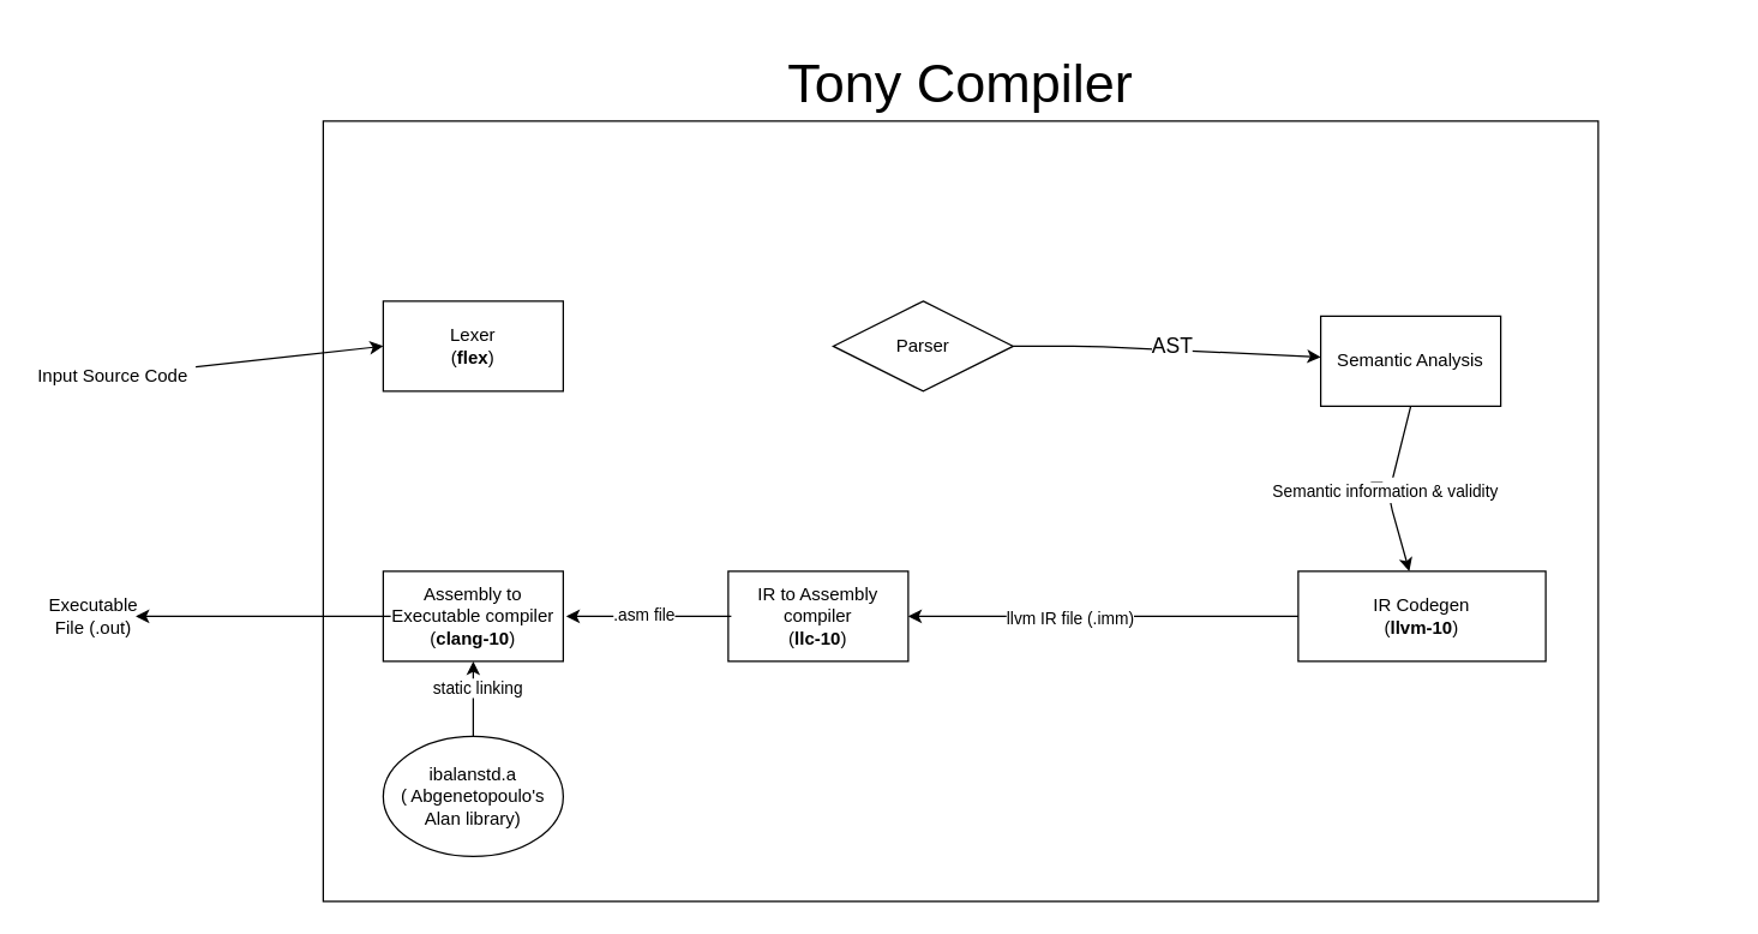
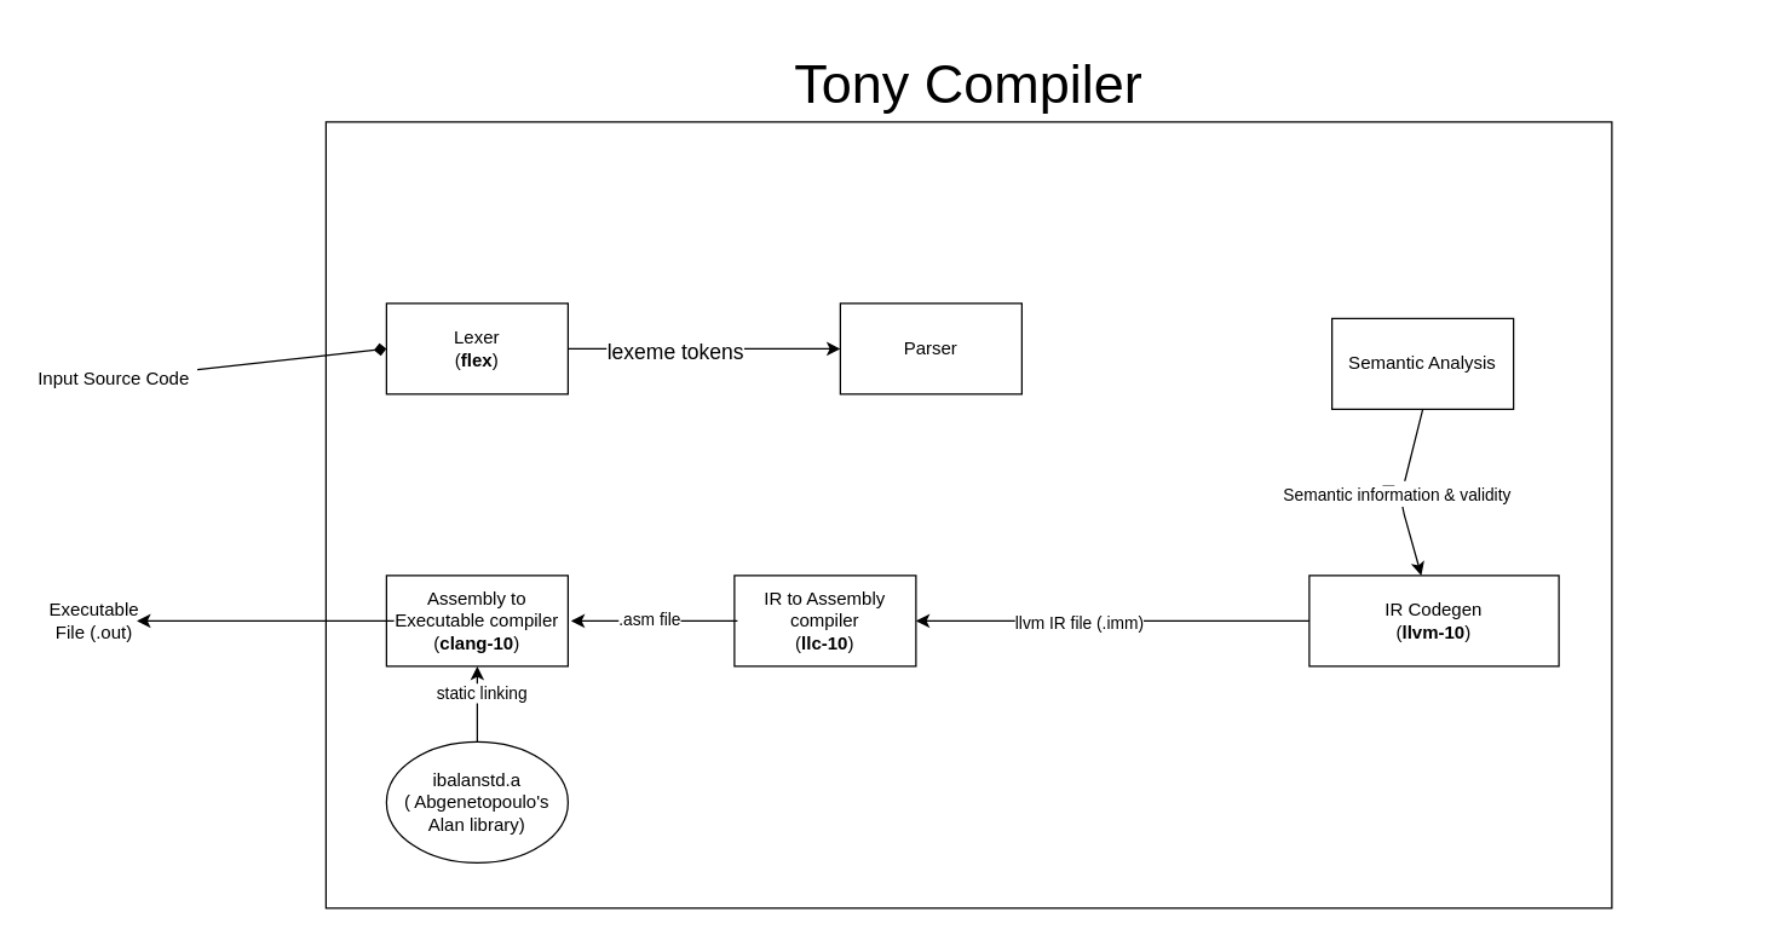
  <mxCell id="0" />
  <mxCell id="1" parent="0" />
  <mxCell id="2" value="Input Source Code" style="text;html=1;strokeColor=none;fillColor=none;align=center;verticalAlign=middle;whiteSpace=wrap;rounded=0;" parent="1" vertex="1"><mxGeometry x="20" y="230" width="110" height="40" as="geometry" /></mxCell>
  <mxCell id="3" value="" style="rounded=0;whiteSpace=wrap;html=1;fillColor=#FFFFFF;" parent="1" vertex="1"><mxGeometry x="215" y="80" width="850" height="520" as="geometry" /></mxCell>
  <mxCell id="4" value="&lt;font style=&quot;font-size: 36px&quot;&gt;Tony Compiler&lt;/font&gt;" style="text;html=1;strokeColor=none;fillColor=none;align=center;verticalAlign=middle;whiteSpace=wrap;rounded=0;" parent="1" vertex="1"><mxGeometry x="510" y="20" width="260" height="70" as="geometry" /></mxCell>
  <mxCell id="5" value="Lexer&lt;br&gt;(&lt;b&gt;flex&lt;/b&gt;)" style="rounded=0;whiteSpace=wrap;html=1;fillColor=#FFFFFF;" parent="1" vertex="1"><mxGeometry x="255" y="200" width="120" height="60" as="geometry" /></mxCell>
- <mxCell id="6" value="Parser" style="rhombus;whiteSpace=wrap;html=1;fillColor=#FFFFFF;" parent="1" vertex="1"><mxGeometry x="555" y="200" width="120" height="60" as="geometry" /></mxCell>
+ <mxCell id="6" value="Parser" style="rounded=0;whiteSpace=wrap;html=1;fillColor=#FFFFFF;" parent="1" vertex="1"><mxGeometry x="555" y="200" width="120" height="60" as="geometry" /></mxCell>
  <mxCell id="7" value="&lt;span&gt;Semantic Analysis&lt;/span&gt;" style="rounded=0;whiteSpace=wrap;html=1;fillColor=#FFFFFF;" parent="1" vertex="1"><mxGeometry x="880" y="210" width="120" height="60" as="geometry" /></mxCell>
  <mxCell id="8" value="IR Codegen&lt;br&gt;(&lt;b&gt;llvm-10&lt;/b&gt;)" style="rounded=0;whiteSpace=wrap;html=1;fillColor=#FFFFFF;" parent="1" vertex="1"><mxGeometry x="865" y="380" width="165" height="60" as="geometry" /></mxCell>
- <mxCell id="11" value="" style="endArrow=classic;html=1;exitX=1;exitY=0.5;exitDx=0;exitDy=0;" parent="1" source="6" target="7" edge="1"><mxGeometry width="50" height="50" relative="1" as="geometry"><mxPoint x="505" y="230" as="sourcePoint" /><mxPoint x="555" y="180" as="targetPoint" /><Array as="points"><mxPoint x="725" y="230" /></Array></mxGeometry></mxCell>
- <mxCell id="12" value="&lt;font style=&quot;font-size: 14px&quot;&gt;AST&lt;/font&gt;" style="edgeLabel;html=1;align=center;verticalAlign=middle;resizable=0;points=[];" parent="11" vertex="1" connectable="0"><mxGeometry x="0.021" y="3" relative="1" as="geometry"><mxPoint as="offset" /></mxGeometry></mxCell>
+ <mxCell id="9" value="" style="endArrow=classic;html=1;entryX=0;entryY=0.5;entryDx=0;entryDy=0;" parent="1" source="5" target="6" edge="1"><mxGeometry width="50" height="50" relative="1" as="geometry"><mxPoint x="505" y="230" as="sourcePoint" /><mxPoint x="385" y="230" as="targetPoint" /></mxGeometry></mxCell>
+ <mxCell id="10" value="&lt;span style=&quot;font-size: 14px&quot;&gt;lexeme tokens&lt;/span&gt;" style="edgeLabel;html=1;align=center;verticalAlign=middle;resizable=0;points=[];" parent="9" vertex="1" connectable="0"><mxGeometry x="-0.226" y="-1" relative="1" as="geometry"><mxPoint as="offset" /></mxGeometry></mxCell>
  <mxCell id="13" value="" style="endArrow=classic;html=1;exitX=0.5;exitY=1;exitDx=0;exitDy=0;" parent="1" source="7" target="8" edge="1"><mxGeometry width="50" height="50" relative="1" as="geometry"><mxPoint x="985" y="230" as="sourcePoint" /><mxPoint x="555" y="170" as="targetPoint" /><Array as="points"><mxPoint x="925" y="330" /></Array></mxGeometry></mxCell>
  <mxCell id="14" value="&lt;font style=&quot;font-size: 14px&quot;&gt;Text&lt;/font&gt;" style="edgeLabel;html=1;align=center;verticalAlign=middle;resizable=0;points=[];" parent="13" vertex="1" connectable="0"><mxGeometry y="-1" relative="1" as="geometry"><mxPoint as="offset" /></mxGeometry></mxCell>
  <mxCell id="15" value="Semantic information &amp;amp; validity" style="edgeLabel;html=1;align=center;verticalAlign=middle;resizable=0;points=[];" parent="13" vertex="1" connectable="0"><mxGeometry x="0.02" y="-1" relative="1" as="geometry"><mxPoint x="-2" as="offset" /></mxGeometry></mxCell>
  <mxCell id="16" style="edgeStyle=orthogonalEdgeStyle;rounded=0;orthogonalLoop=1;jettySize=auto;html=1;exitX=0.5;exitY=1;exitDx=0;exitDy=0;" parent="1" edge="1"><mxGeometry relative="1" as="geometry"><mxPoint x="1150" y="360" as="sourcePoint" /><mxPoint x="1150" y="360" as="targetPoint" /></mxGeometry></mxCell>
  <mxCell id="17" value="IR to Assembly compiler&lt;br&gt;(&lt;b&gt;llc-10&lt;/b&gt;)" style="rounded=0;whiteSpace=wrap;html=1;fillColor=#FFFFFF;" parent="1" vertex="1"><mxGeometry x="485" y="380" width="120" height="60" as="geometry" /></mxCell>
  <mxCell id="18" value="" style="endArrow=classic;html=1;exitX=0;exitY=0.5;exitDx=0;exitDy=0;" parent="1" source="8" edge="1"><mxGeometry width="50" height="50" relative="1" as="geometry"><mxPoint x="1353.96" y="261.98" as="sourcePoint" /><mxPoint x="605" y="410" as="targetPoint" /><Array as="points"><mxPoint x="735" y="410" /></Array></mxGeometry></mxCell>
  <mxCell id="19" value="llvm IR file (.imm)" style="edgeLabel;html=1;align=center;verticalAlign=middle;resizable=0;points=[];" parent="18" vertex="1" connectable="0"><mxGeometry x="0.158" y="1" relative="1" as="geometry"><mxPoint x="-2" as="offset" /></mxGeometry></mxCell>
  <mxCell id="20" value="&lt;span&gt;ibalanstd.a&lt;/span&gt;&lt;br&gt;&lt;span&gt;( Abgenetopoulo's Alan library)&lt;/span&gt;" style="ellipse;whiteSpace=wrap;html=1;fillColor=#FFFFFF;" parent="1" vertex="1"><mxGeometry x="255" y="490" width="120" height="80" as="geometry" /></mxCell>
  <mxCell id="21" value="Assembly to Executable compiler&lt;br&gt;(&lt;b&gt;clang-10&lt;/b&gt;)" style="rounded=0;whiteSpace=wrap;html=1;fillColor=#FFFFFF;" parent="1" vertex="1"><mxGeometry x="255" y="380" width="120" height="60" as="geometry" /></mxCell>
  <mxCell id="22" value="" style="endArrow=classic;html=1;entryX=0.5;entryY=1;entryDx=0;entryDy=0;" parent="1" source="20" target="21" edge="1"><mxGeometry width="50" height="50" relative="1" as="geometry"><mxPoint x="1155" y="440" as="sourcePoint" /><mxPoint x="865" y="170" as="targetPoint" /></mxGeometry></mxCell>
  <mxCell id="23" value="static linking" style="edgeLabel;html=1;align=center;verticalAlign=middle;resizable=0;points=[];" parent="22" vertex="1" connectable="0"><mxGeometry x="0.311" y="-2" relative="1" as="geometry"><mxPoint as="offset" /></mxGeometry></mxCell>
  <mxCell id="24" value="" style="endArrow=classic;html=1;exitX=0;exitY=0.5;exitDx=0;exitDy=0;entryX=1;entryY=0.5;entryDx=0;entryDy=0;" parent="1" edge="1"><mxGeometry width="50" height="50" relative="1" as="geometry"><mxPoint x="260" y="410" as="sourcePoint" /><mxPoint x="90" y="410" as="targetPoint" /></mxGeometry></mxCell>
  <mxCell id="25" value="Executable File (.out)" style="text;html=1;strokeColor=none;fillColor=none;align=center;verticalAlign=middle;whiteSpace=wrap;rounded=0;" parent="1" vertex="1"><mxGeometry x="42" y="400" width="40" height="20" as="geometry" /></mxCell>
  <mxCell id="26" value="" style="endArrow=classic;html=1;exitX=0;exitY=0.5;exitDx=0;exitDy=0;entryX=1;entryY=0.5;entryDx=0;entryDy=0;" parent="1" edge="1"><mxGeometry width="50" height="50" relative="1" as="geometry"><mxPoint x="487" y="410" as="sourcePoint" /><mxPoint x="377" y="410" as="targetPoint" /><Array as="points"><mxPoint x="457" y="410" /></Array></mxGeometry></mxCell>
  <mxCell id="27" value=".asm file" style="edgeLabel;html=1;align=center;verticalAlign=middle;resizable=0;points=[];" parent="26" vertex="1" connectable="0"><mxGeometry x="0.425" y="-2" relative="1" as="geometry"><mxPoint x="19" as="offset" /></mxGeometry></mxCell>
- <mxCell id="28" value="" style="endArrow=classic;html=1;entryX=0;entryY=0.5;entryDx=0;entryDy=0;" edge="1" parent="1" source="2" target="5"><mxGeometry width="50" height="50" relative="1" as="geometry"><mxPoint x="745" y="320" as="sourcePoint" /><mxPoint x="795" y="270" as="targetPoint" /></mxGeometry></mxCell>
+ <mxCell id="28" value="" style="endArrow=diamond;html=1;entryX=0;entryY=0.5;entryDx=0;entryDy=0;" edge="1" parent="1" source="2" target="5"><mxGeometry width="50" height="50" relative="1" as="geometry"><mxPoint x="745" y="320" as="sourcePoint" /><mxPoint x="795" y="270" as="targetPoint" /></mxGeometry></mxCell>
